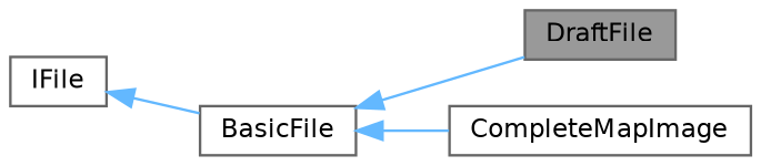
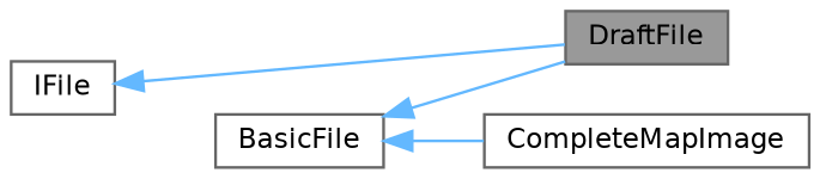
  digraph {
    rankdir=LR
    node [color=gray40 fillcolor=white fontname=Helvetica fontsize=10 shape=box style=filled]
    edge [color=steelblue1 dir=back fontname=Helvetica fontsize=10 labelfontname=Helvetica labelfontsize=10 style=solid]
    n1 [fillcolor=grey60 fontcolor=black height=0.2 label=DraftFile width=0.4]
    n2 [height=0.2 label=CompleteMapImage width=0.4]
    n3 [height=0.2 label=BasicFile width=0.4]
    n4 [height=0.2 label=IFile width=0.4]
    n3 -> n1
    n3 -> n2
-   n4 -> n3
+   n4 -> n1
  }
